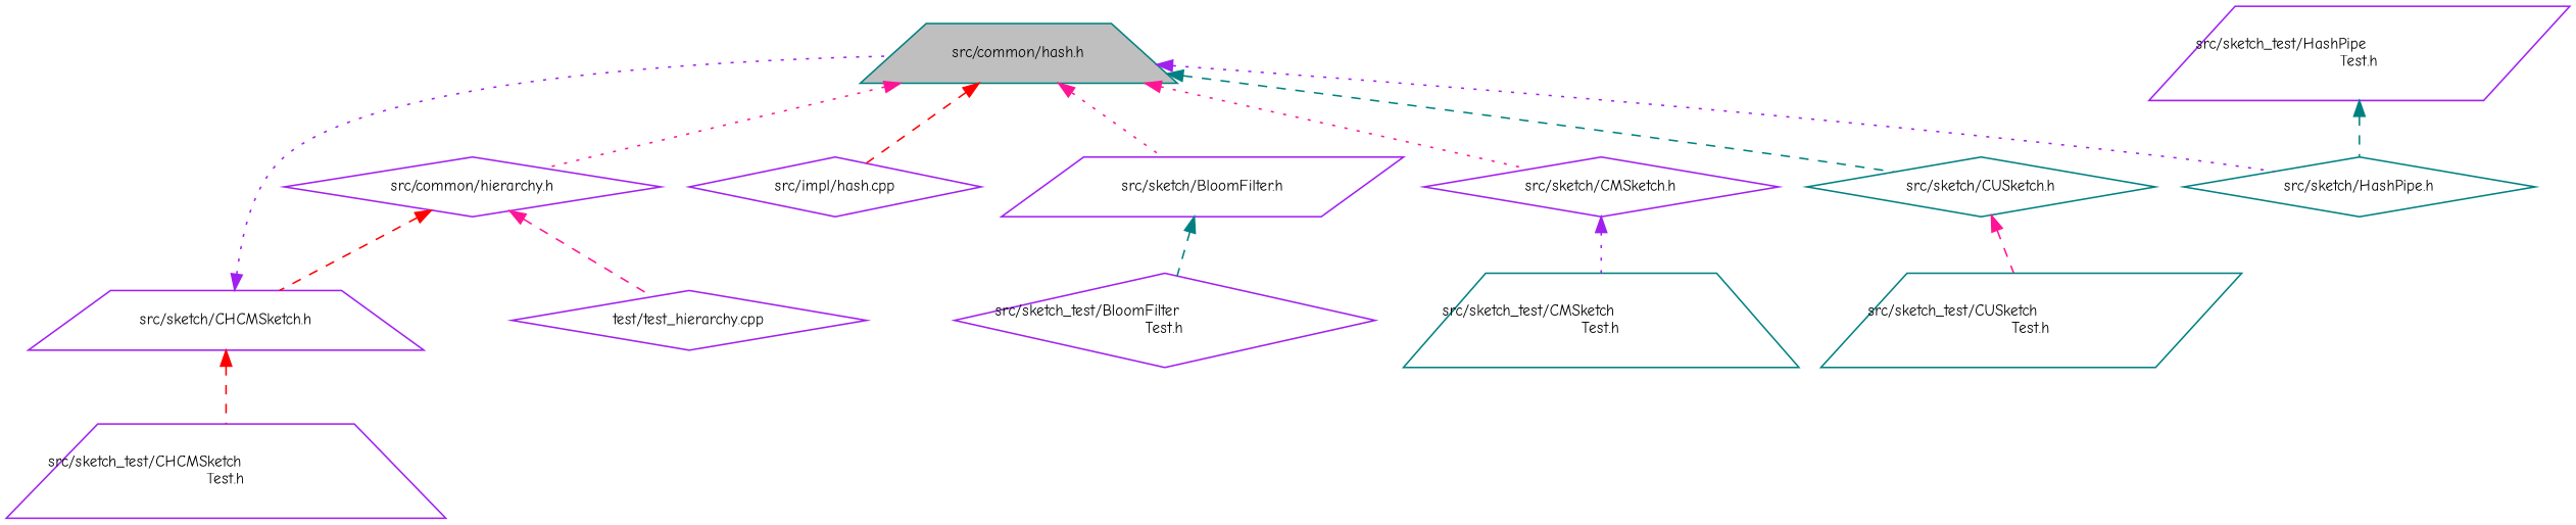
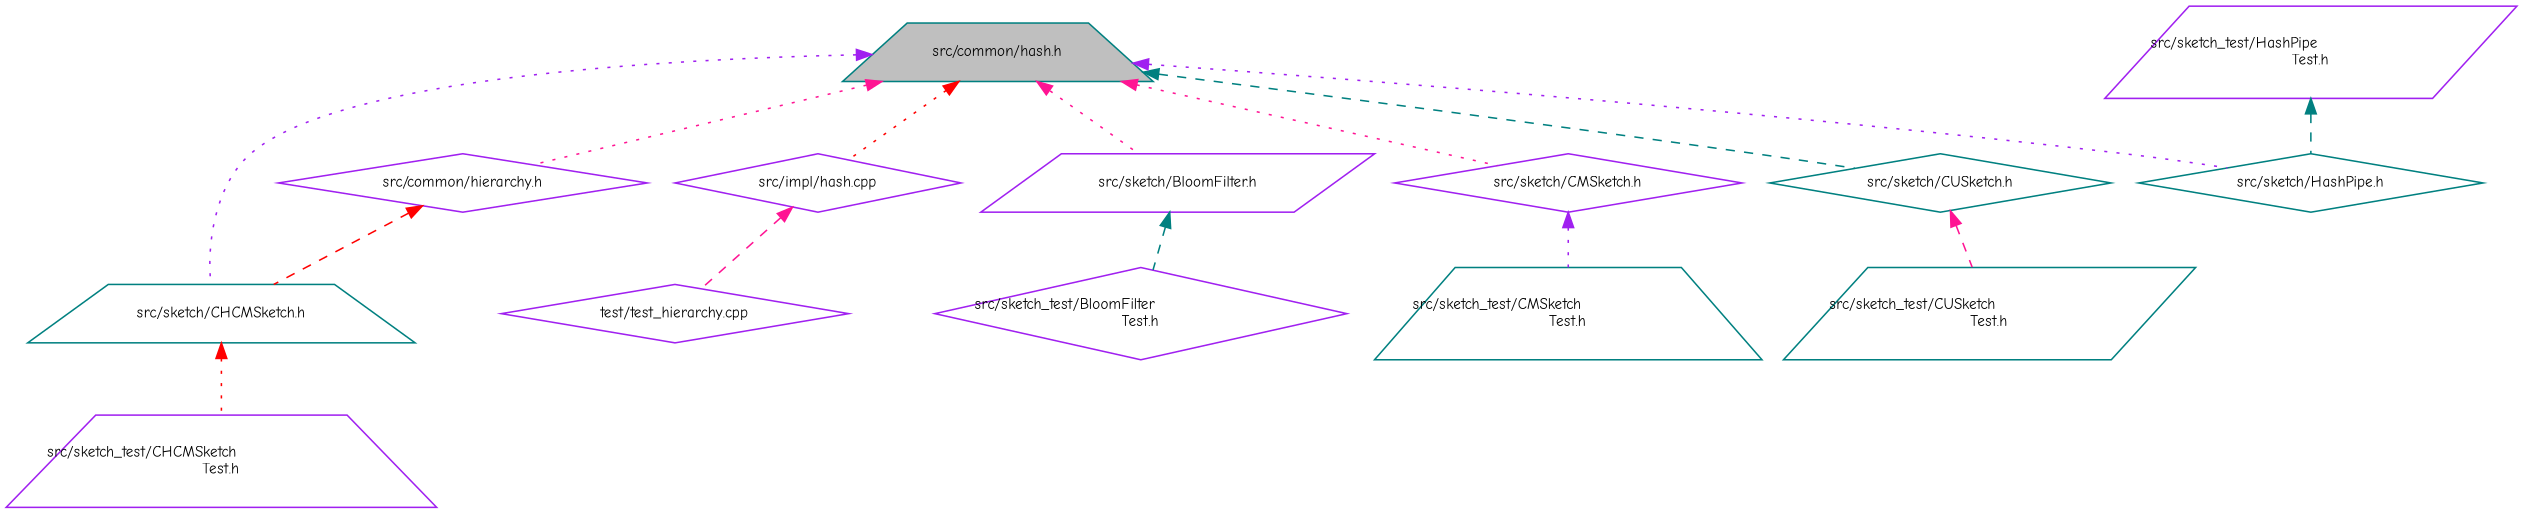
  digraph {
    fontname="Comic Neue"
    node [color=purple fillcolor=white fontname="Comic Neue" fontsize=10 shape=diamond style=filled]
    edge [color=deeppink dir=back fontname="Comic Neue" fontsize=10 labelfontname=Helvetica labelfontsize=10 style=dotted]
    n1 [color=teal fillcolor=grey75 fontcolor=black height=0.2 label="src/common/hash.h" shape=trapezium width=0.4]
    n2 [height=0.2 label="src/common/hierarchy.h" width=0.4]
-   n3 [height=0.2 label="src/sketch/CHCMSketch.h" shape=trapezium width=0.4]
+   n3 [color=teal height=0.2 label="src/sketch/CHCMSketch.h" shape=trapezium width=0.4]
    n4 [height=0.2 label="src/impl/hash.cpp" width=0.4]
    n5 [height=0.2 label="src/sketch/BloomFilter.h" shape=parallelogram width=0.4]
    n6 [height=0.2 label="src/sketch/CMSketch.h" width=0.4]
    n7 [color=teal height=0.2 label="src/sketch/CUSketch.h" width=0.4]
    n8 [color=teal height=0.2 label="src/sketch/HashPipe.h" width=0.4]
    n9 [height=0.2 label="test/test_hierarchy.cpp" width=0.4]
    n10 [height=0.2 label="src/sketch_test/CHCMSketch\lTest.h" shape=trapezium width=0.4]
    n11 [height=0.2 label="src/sketch_test/BloomFilter\lTest.h" width=0.4]
    n12 [color=teal height=0.2 label="src/sketch_test/CMSketch\lTest.h" shape=trapezium width=0.4]
    n13 [color=teal height=0.2 label="src/sketch_test/CUSketch\lTest.h" shape=parallelogram width=0.4]
    n14 [height=0.2 label="src/sketch_test/HashPipe\lTest.h" shape=parallelogram width=0.4]
    n1 -> n2
-   n3 -> n1 [color=purple]
-   n1 -> n4 [color=red style=dashed]
+   n1 -> n3 [color=purple]
+   n1 -> n4 [color=red]
    n1 -> n5
    n1 -> n6
    n1 -> n7 [color=teal style=dashed]
    n1 -> n8 [color=purple]
    n2 -> n3 [color=red style=dashed]
-   n2 -> n9 [style=dashed]
-   n3 -> n10 [color=red style=dashed]
+   n4 -> n9 [style=dashed]
+   n3 -> n10 [color=red]
    n5 -> n11 [color=teal style=dashed]
    n6 -> n12 [color=purple]
    n7 -> n13 [style=dashed]
    n14 -> n8 [color=teal style=dashed]
  }
